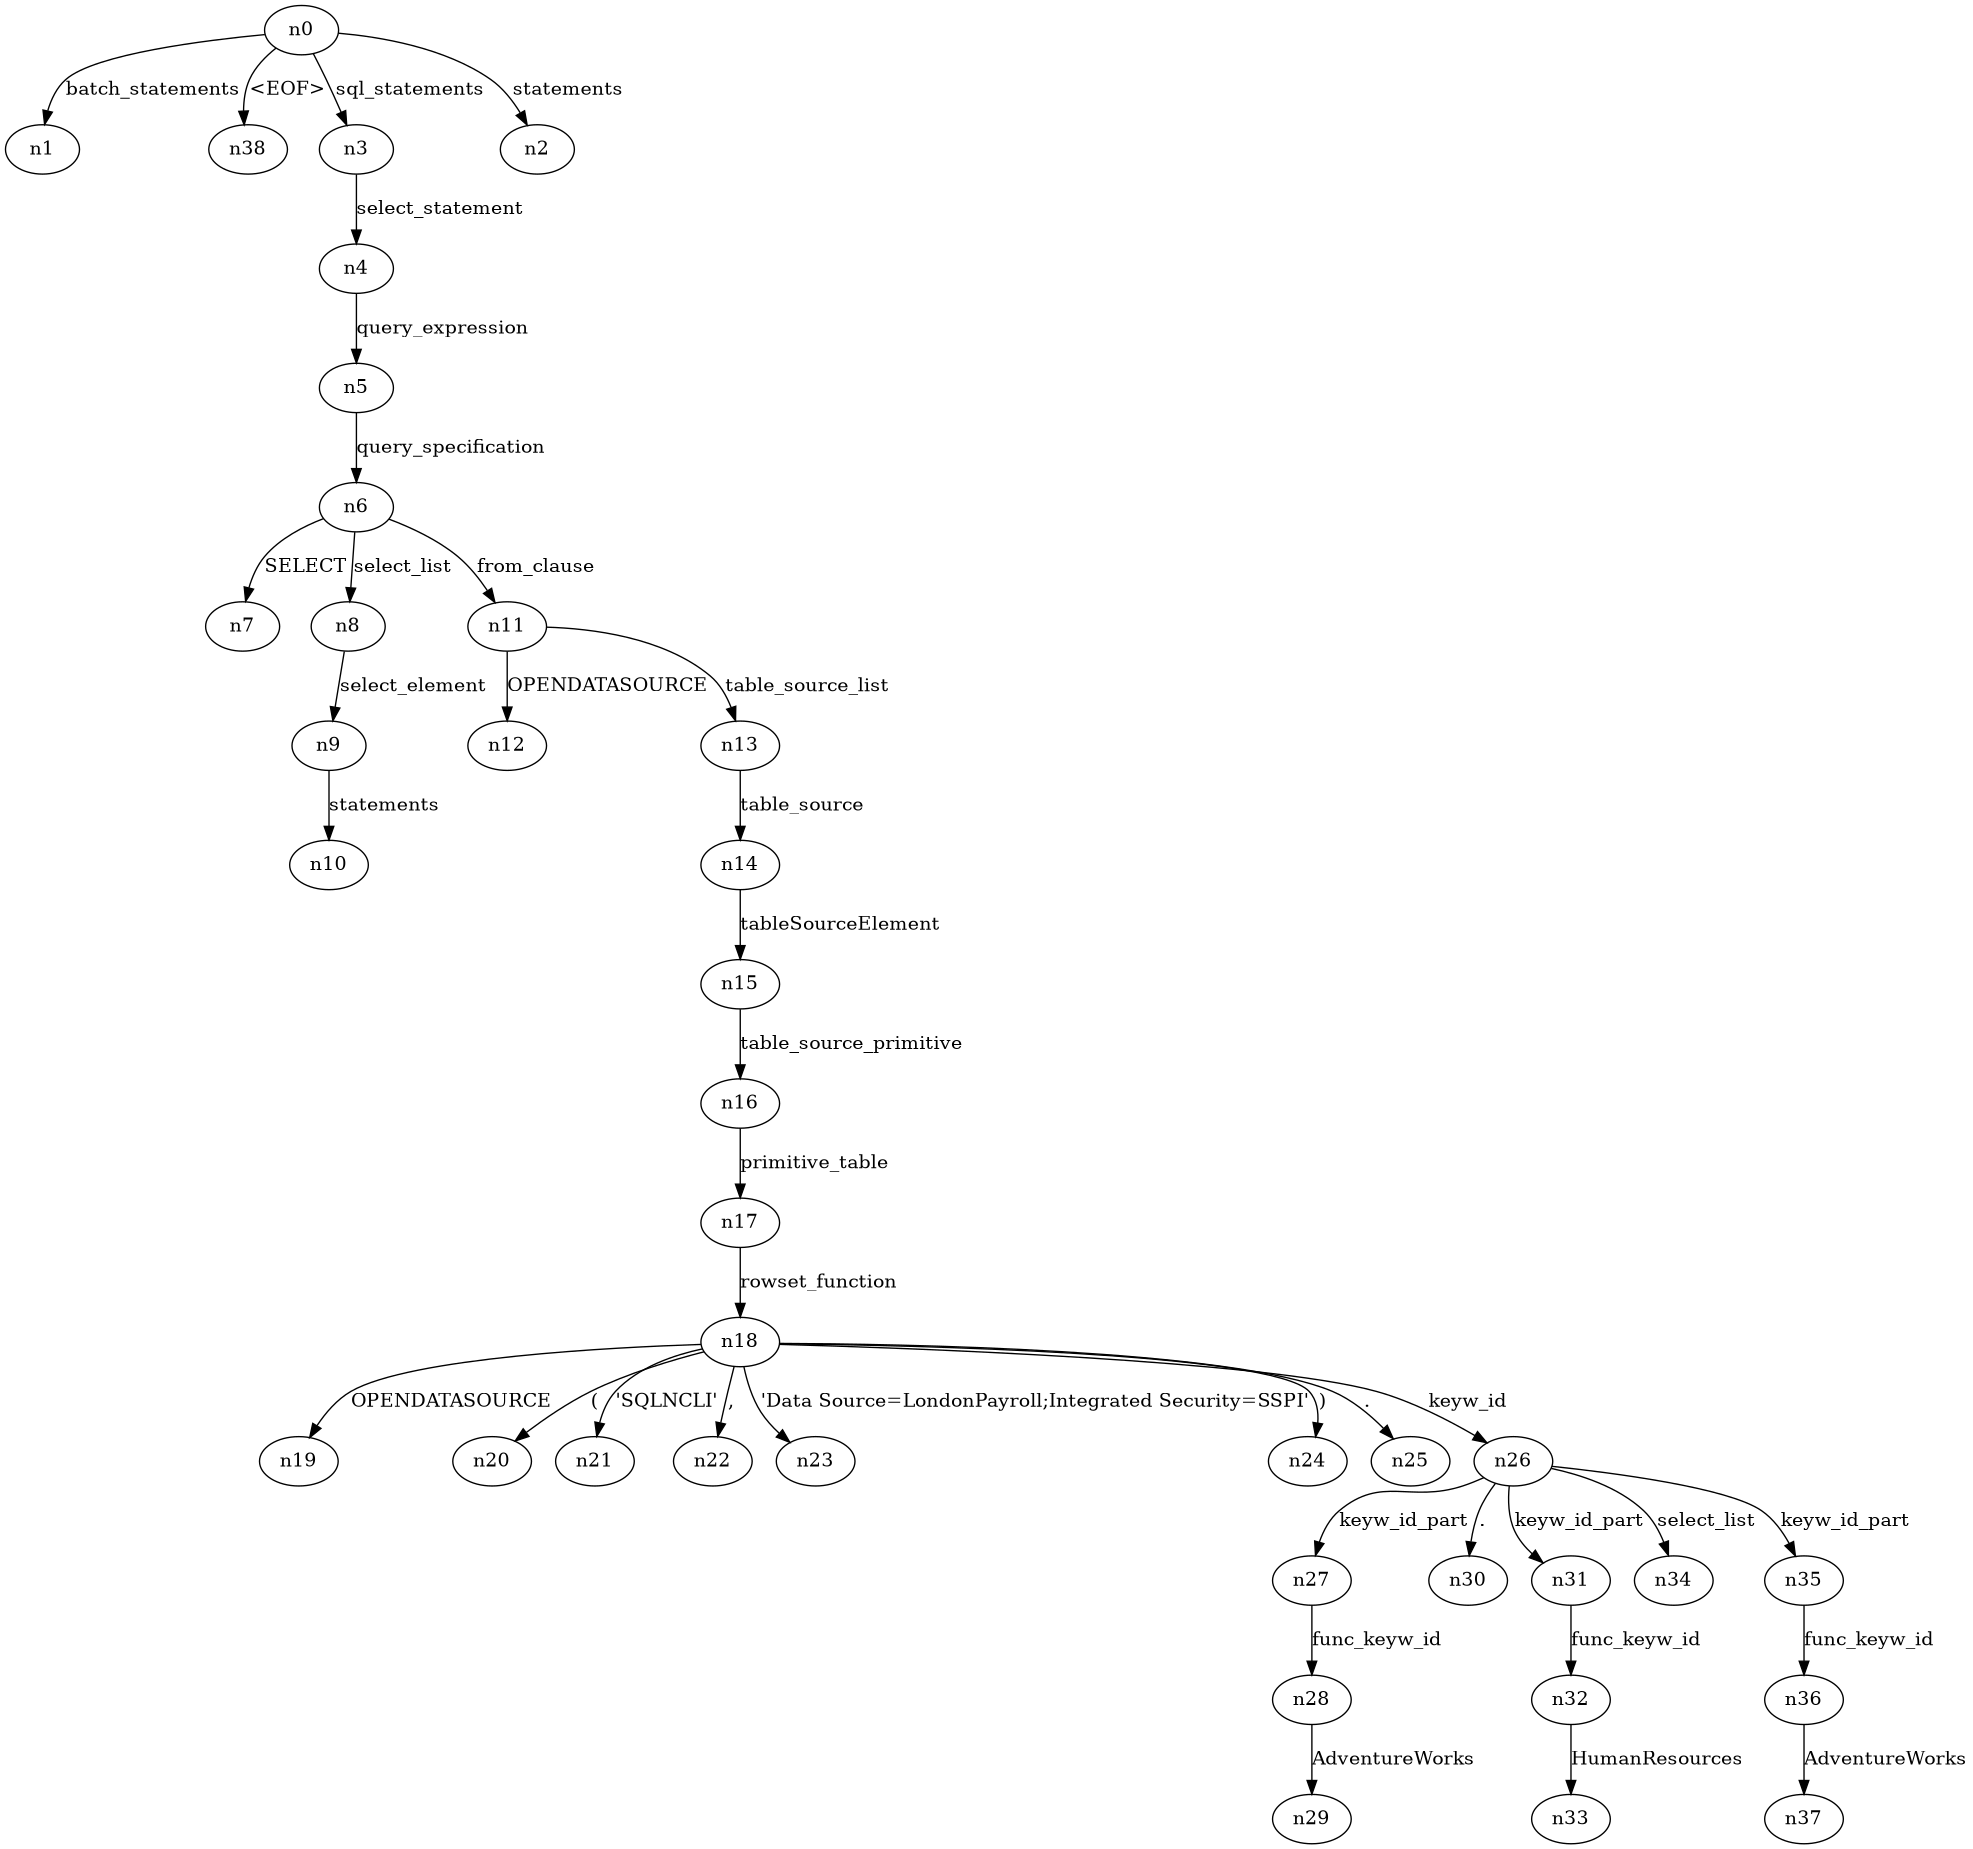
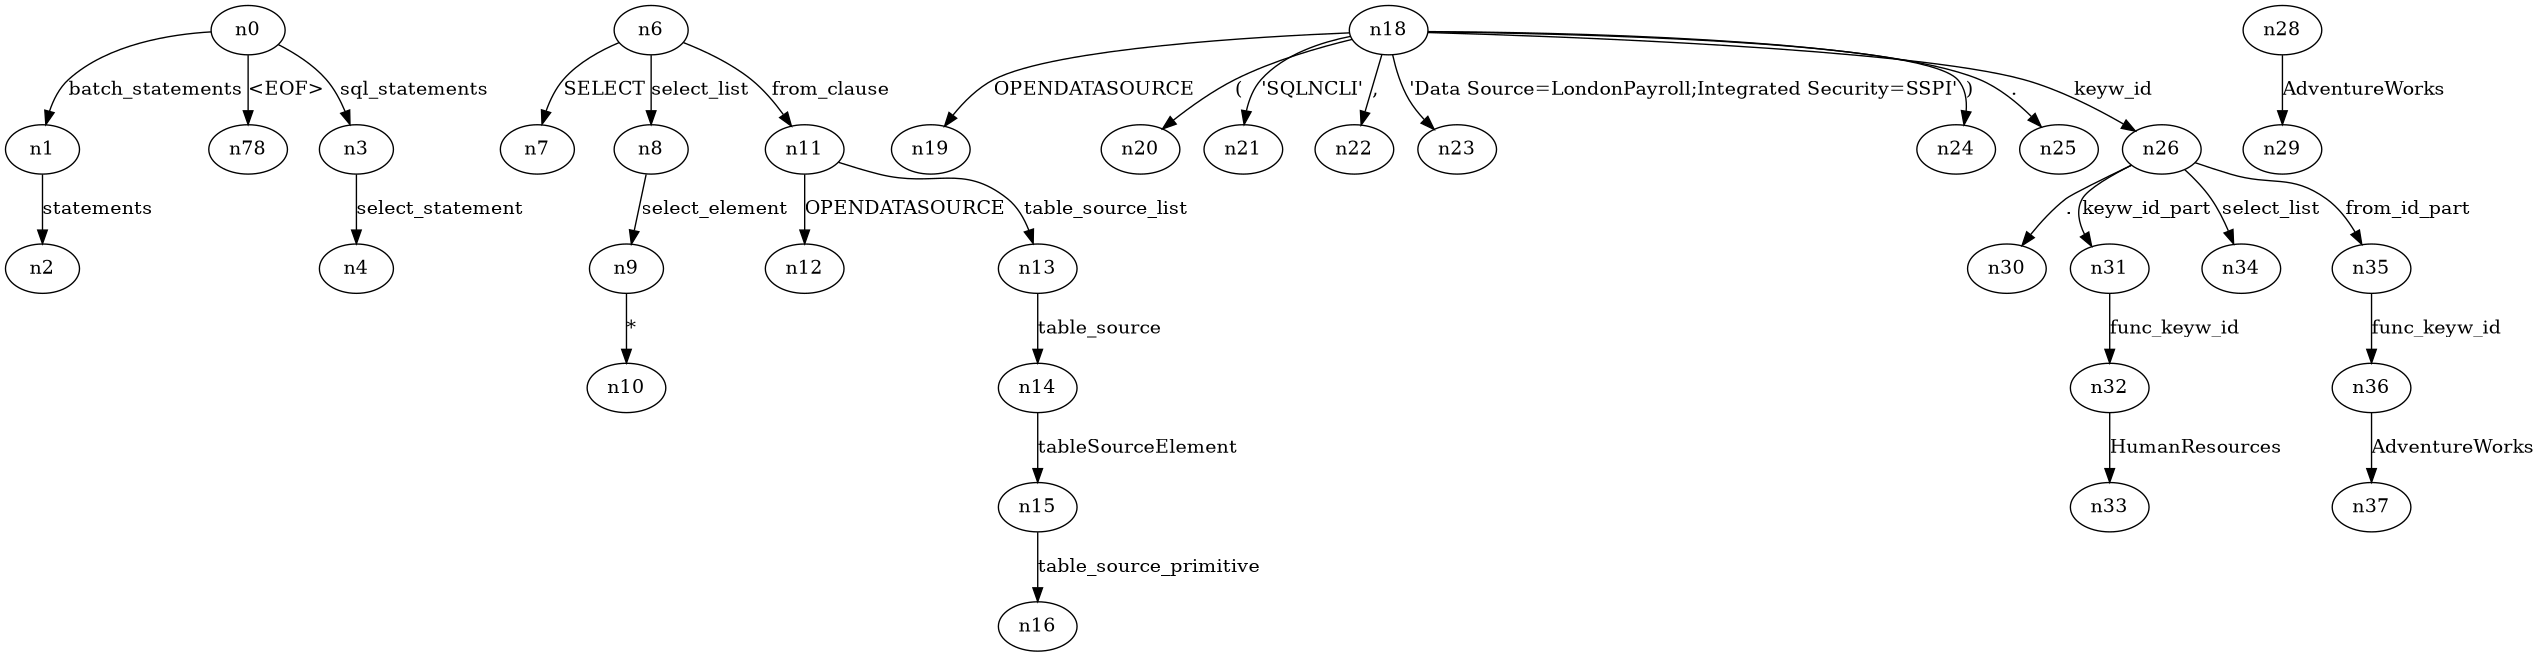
  digraph {
    n0
    n1
-   n38
+   n38 [label=n78]
    n3
    n2
    n4
-   n5
    n6
    n7
    n8
    n11
    n9
    n12
    n13
    n10
    n14
    n15
    n16
-   n17
    n18
    n19
    n20
    n21
    n22
    n23
    n24
    n25
    n26
-   n27
    n30
    n31
    n34
    n35
    n28
    n32
    n36
    n29
    n33
    n37
    n0 -> n1 [label=batch_statements]
    n0 -> n38 [label="<EOF>"]
    n0 -> n3 [label=sql_statements]
-   n0 -> n2 [label=statements]
+   n1 -> n2 [label=statements]
    n3 -> n4 [label=select_statement]
-   n4 -> n5 [label=query_expression]
-   n5 -> n6 [label=query_specification]
    n6 -> n7 [label=SELECT]
    n6 -> n8 [label=select_list]
    n6 -> n11 [label=from_clause]
    n8 -> n9 [label=select_element]
    n11 -> n12 [label=OPENDATASOURCE]
    n11 -> n13 [label=table_source_list]
-   n9 -> n10 [label=statements]
+   n9 -> n10 [label="*"]
    n13 -> n14 [label=table_source]
    n14 -> n15 [label=tableSourceElement]
    n15 -> n16 [label=table_source_primitive]
-   n16 -> n17 [label=primitive_table]
-   n17 -> n18 [label=rowset_function]
    n18 -> n19 [label=OPENDATASOURCE]
    n18 -> n20 [label="("]
    n18 -> n21 [label="'SQLNCLI'"]
    n18 -> n22 [label=","]
    n18 -> n23 [label="'Data Source=London\Payroll;Integrated Security=SSPI'"]
    n18 -> n24 [label=")"]
    n18 -> n25 [label="."]
    n18 -> n26 [label=keyw_id]
-   n26 -> n27 [label=keyw_id_part]
    n26 -> n30 [label="."]
    n26 -> n31 [label=keyw_id_part]
    n26 -> n34 [label=select_list]
-   n26 -> n35 [label=keyw_id_part]
-   n27 -> n28 [label=func_keyw_id]
+   n26 -> n35 [label=from_id_part]
    n31 -> n32 [label=func_keyw_id]
    n35 -> n36 [label=func_keyw_id]
    n28 -> n29 [label=AdventureWorks]
    n32 -> n33 [label=HumanResources]
    n36 -> n37 [label=AdventureWorks]
  }
